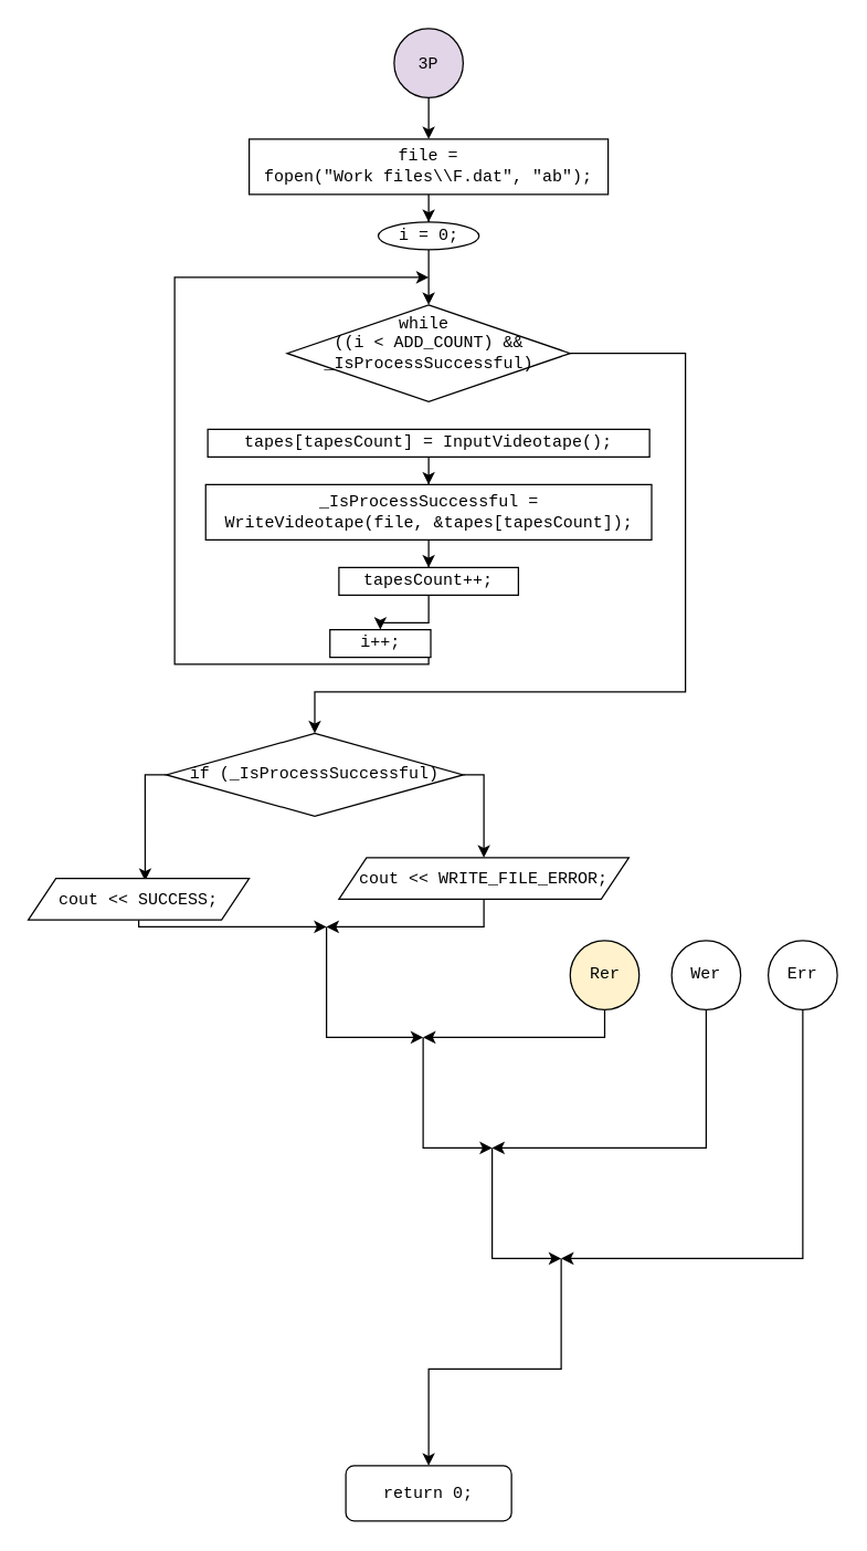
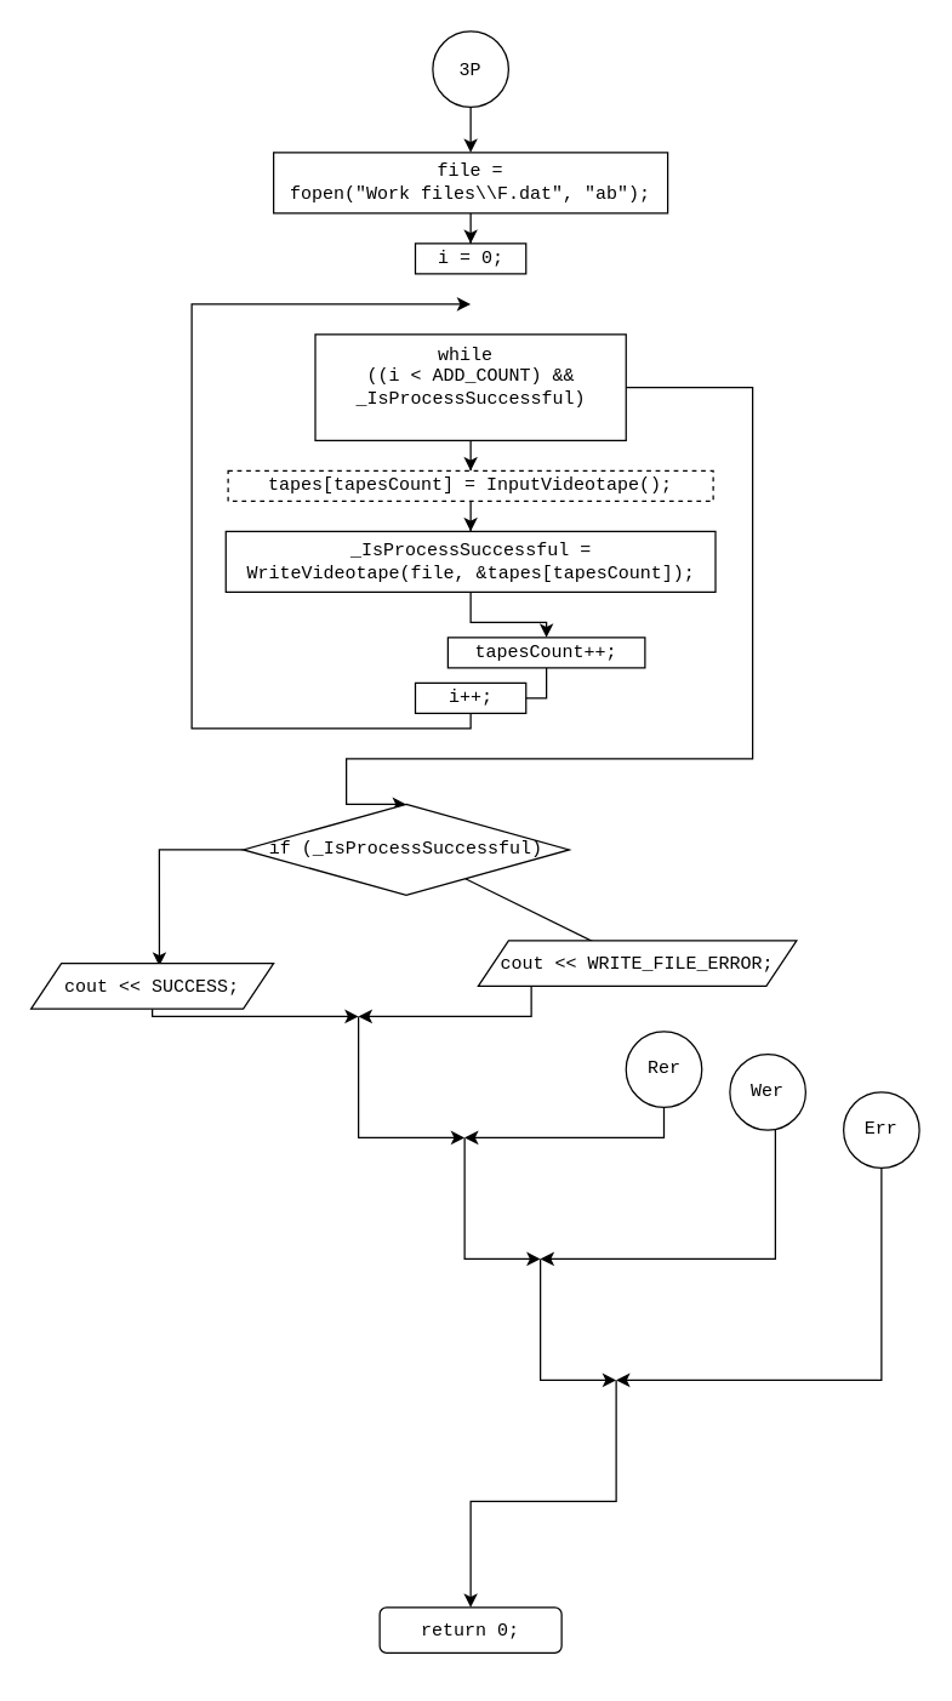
  <mxCell id="0" />
  <mxCell id="1" parent="0" />
  <mxCell id="2" style="edgeStyle=orthogonalEdgeStyle;rounded=0;orthogonalLoop=1;jettySize=auto;html=1;entryX=0.5;entryY=0;entryDx=0;entryDy=0;" edge="1" parent="1" source="3" target="5"><mxGeometry relative="1" as="geometry" /></mxCell>
- <mxCell id="3" value="&lt;font face=&quot;Courier New&quot;&gt;3P&lt;/font&gt;" style="ellipse;whiteSpace=wrap;html=1;aspect=fixed;fillColor=#e1d5e7;" vertex="1" parent="1"><mxGeometry x="285" y="20" width="50" height="50" as="geometry" /></mxCell>
+ <mxCell id="3" value="&lt;font face=&quot;Courier New&quot;&gt;3P&lt;/font&gt;" style="ellipse;whiteSpace=wrap;html=1;aspect=fixed;" vertex="1" parent="1"><mxGeometry x="285" y="20" width="50" height="50" as="geometry" /></mxCell>
  <mxCell id="4" style="edgeStyle=orthogonalEdgeStyle;rounded=0;orthogonalLoop=1;jettySize=auto;html=1;entryX=0.5;entryY=0;entryDx=0;entryDy=0;" edge="1" parent="1" source="5" target="7"><mxGeometry relative="1" as="geometry" /></mxCell>
  <mxCell id="5" value="file = &lt;br&gt;fopen(&quot;Work files\\F.dat&quot;, &quot;ab&quot;);" style="rounded=0;whiteSpace=wrap;html=1;shadow=0;glass=0;sketch=0;strokeWidth=1;gradientColor=none;fontFamily=Courier New;align=center;" vertex="1" parent="1"><mxGeometry x="180" y="100" width="260" height="40" as="geometry" /></mxCell>
- <mxCell id="6" style="edgeStyle=orthogonalEdgeStyle;rounded=0;orthogonalLoop=1;jettySize=auto;html=1;entryX=0.5;entryY=0;entryDx=0;entryDy=0;" edge="1" parent="1" source="7" target="10"><mxGeometry relative="1" as="geometry" /></mxCell>
- <mxCell id="7" value="i = 0;" style="ellipse;whiteSpace=wrap;html=1;shadow=0;glass=0;sketch=0;strokeWidth=1;gradientColor=none;fontFamily=Courier New;align=center;" vertex="1" parent="1"><mxGeometry x="273.5" y="160" width="73" height="20" as="geometry" /></mxCell>
+ <mxCell id="7" value="i = 0;" style="rounded=0;whiteSpace=wrap;html=1;shadow=0;glass=0;sketch=0;strokeWidth=1;gradientColor=none;fontFamily=Courier New;align=center;" vertex="1" parent="1"><mxGeometry x="273.5" y="160" width="73" height="20" as="geometry" /></mxCell>
+ <mxCell id="8" style="edgeStyle=orthogonalEdgeStyle;rounded=0;orthogonalLoop=1;jettySize=auto;html=1;entryX=0.5;entryY=0;entryDx=0;entryDy=0;" edge="1" parent="1" source="10" target="12"><mxGeometry relative="1" as="geometry" /></mxCell>
  <mxCell id="9" style="edgeStyle=orthogonalEdgeStyle;rounded=0;orthogonalLoop=1;jettySize=auto;html=1;entryX=0.5;entryY=0;entryDx=0;entryDy=0;" edge="1" parent="1" source="10" target="21"><mxGeometry relative="1" as="geometry"><mxPoint x="226" y="530" as="targetPoint" /><Array as="points"><mxPoint x="496" y="255" /><mxPoint x="496" y="500" /><mxPoint x="228" y="500" /></Array></mxGeometry></mxCell>
- <mxCell id="10" value="&lt;div&gt;&lt;span&gt;while&amp;nbsp;&lt;/span&gt;&lt;/div&gt;((i &amp;lt; ADD_COUNT) &amp;amp;&amp;amp; _IsProcessSuccessful)&lt;br&gt;&lt;font color=&quot;#ffffff&quot;&gt;.&lt;/font&gt;&amp;nbsp; &amp;nbsp; &amp;nbsp; &amp;nbsp;" style="rhombus;whiteSpace=wrap;html=1;rounded=0;shadow=0;glass=0;sketch=0;strokeWidth=1;gradientColor=none;fontFamily=Courier New;align=center;" vertex="1" parent="1"><mxGeometry x="207.5" y="220" width="205" height="70" as="geometry" /></mxCell>
+ <mxCell id="10" value="&lt;div&gt;&lt;span&gt;while&amp;nbsp;&lt;/span&gt;&lt;/div&gt;((i &amp;lt; ADD_COUNT) &amp;amp;&amp;amp; _IsProcessSuccessful)&lt;br&gt;&lt;font color=&quot;#ffffff&quot;&gt;.&lt;/font&gt;&amp;nbsp; &amp;nbsp; &amp;nbsp; &amp;nbsp;" style="whiteSpace=wrap;html=1;shadow=0;glass=0;sketch=0;strokeWidth=1;gradientColor=none;fontFamily=Courier New;align=center;rounded=0;" vertex="1" parent="1"><mxGeometry x="207.5" y="220" width="205" height="70" as="geometry" /></mxCell>
  <mxCell id="11" style="edgeStyle=orthogonalEdgeStyle;rounded=0;orthogonalLoop=1;jettySize=auto;html=1;entryX=0.5;entryY=0;entryDx=0;entryDy=0;" edge="1" parent="1" source="12" target="14"><mxGeometry relative="1" as="geometry" /></mxCell>
- <mxCell id="12" value="tapes[tapesCount] = InputVideotape();" style="rounded=0;whiteSpace=wrap;html=1;shadow=0;glass=0;sketch=0;strokeWidth=1;gradientColor=none;fontFamily=Courier New;align=center;" vertex="1" parent="1"><mxGeometry x="150" y="310" width="320" height="20" as="geometry" /></mxCell>
+ <mxCell id="12" value="tapes[tapesCount] = InputVideotape();" style="rounded=0;whiteSpace=wrap;html=1;shadow=0;glass=0;sketch=0;strokeWidth=1;gradientColor=none;fontFamily=Courier New;align=center;dashed=1;" vertex="1" parent="1"><mxGeometry x="150" y="310" width="320" height="20" as="geometry" /></mxCell>
  <mxCell id="13" style="edgeStyle=orthogonalEdgeStyle;rounded=0;orthogonalLoop=1;jettySize=auto;html=1;entryX=0.5;entryY=0;entryDx=0;entryDy=0;" edge="1" parent="1" source="14" target="16"><mxGeometry relative="1" as="geometry" /></mxCell>
  <mxCell id="14" value="_IsProcessSuccessful = &lt;br&gt;WriteVideotape(file, &amp;amp;tapes[tapesCount]);" style="rounded=0;whiteSpace=wrap;html=1;shadow=0;glass=0;sketch=0;strokeWidth=1;gradientColor=none;fontFamily=Courier New;align=center;" vertex="1" parent="1"><mxGeometry x="148.5" y="350" width="323" height="40" as="geometry" /></mxCell>
  <mxCell id="15" style="edgeStyle=orthogonalEdgeStyle;rounded=0;orthogonalLoop=1;jettySize=auto;html=1;entryX=0.5;entryY=0;entryDx=0;entryDy=0;" edge="1" parent="1" source="16" target="18"><mxGeometry relative="1" as="geometry" /></mxCell>
- <mxCell id="16" value="tapesCount++;" style="rounded=0;whiteSpace=wrap;html=1;shadow=0;glass=0;sketch=0;strokeWidth=1;gradientColor=none;fontFamily=Courier New;align=center;" vertex="1" parent="1"><mxGeometry x="245" y="410" width="130" height="20" as="geometry" /></mxCell>
+ <mxCell id="16" value="tapesCount++;" style="rounded=0;whiteSpace=wrap;html=1;shadow=0;glass=0;sketch=0;strokeWidth=1;gradientColor=none;fontFamily=Courier New;align=center;" vertex="1" parent="1"><mxGeometry x="295" y="420" width="130" height="20" as="geometry" /></mxCell>
  <mxCell id="17" style="edgeStyle=orthogonalEdgeStyle;rounded=0;orthogonalLoop=1;jettySize=auto;html=1;" edge="1" parent="1" source="18"><mxGeometry relative="1" as="geometry"><mxPoint x="310" y="200" as="targetPoint" /><Array as="points"><mxPoint x="310" y="480" /><mxPoint x="126" y="480" /><mxPoint x="126" y="200" /></Array></mxGeometry></mxCell>
- <mxCell id="18" value="i++;" style="rounded=0;whiteSpace=wrap;html=1;shadow=0;glass=0;sketch=0;strokeWidth=1;gradientColor=none;fontFamily=Courier New;align=center;" vertex="1" parent="1"><mxGeometry x="238.5" y="455" width="73" height="20" as="geometry" /></mxCell>
+ <mxCell id="18" value="i++;" style="rounded=0;whiteSpace=wrap;html=1;shadow=0;glass=0;sketch=0;strokeWidth=1;gradientColor=none;fontFamily=Courier New;align=center;" vertex="1" parent="1"><mxGeometry x="273.5" y="450" width="73" height="20" as="geometry" /></mxCell>
  <mxCell id="19" style="edgeStyle=orthogonalEdgeStyle;rounded=0;orthogonalLoop=1;jettySize=auto;html=1;entryX=0.529;entryY=0.057;entryDx=0;entryDy=0;entryPerimeter=0;" edge="1" parent="1" source="21" target="23"><mxGeometry relative="1" as="geometry"><mxPoint x="96" y="620" as="targetPoint" /><Array as="points"><mxPoint x="105" y="560" /></Array></mxGeometry></mxCell>
  <mxCell id="20" style="edgeStyle=orthogonalEdgeStyle;rounded=0;orthogonalLoop=1;jettySize=auto;html=1;" edge="1" parent="1" source="21" target="25"><mxGeometry relative="1" as="geometry"><Array as="points"><mxPoint x="350" y="560" /></Array></mxGeometry></mxCell>
- <mxCell id="21" value="if (_IsProcessSuccessful)" style="rhombus;whiteSpace=wrap;html=1;rounded=0;shadow=0;glass=0;sketch=0;strokeWidth=1;gradientColor=none;fontFamily=Courier New;align=center;" vertex="1" parent="1"><mxGeometry x="120" y="530" width="215" height="60" as="geometry" /></mxCell>
+ <mxCell id="21" value="if (_IsProcessSuccessful)" style="rhombus;whiteSpace=wrap;html=1;rounded=0;shadow=0;glass=0;sketch=0;strokeWidth=1;gradientColor=none;fontFamily=Courier New;align=center;" vertex="1" parent="1"><mxGeometry x="160" y="530" width="215" height="60" as="geometry" /></mxCell>
  <mxCell id="22" style="edgeStyle=orthogonalEdgeStyle;rounded=0;orthogonalLoop=1;jettySize=auto;html=1;" edge="1" parent="1" source="23"><mxGeometry relative="1" as="geometry"><mxPoint x="236" y="670" as="targetPoint" /><Array as="points"><mxPoint x="100" y="670" /></Array></mxGeometry></mxCell>
  <mxCell id="23" value="&lt;font face=&quot;Courier New&quot;&gt;cout &amp;lt;&amp;lt; SUCCESS;&lt;/font&gt;" style="shape=parallelogram;perimeter=parallelogramPerimeter;whiteSpace=wrap;html=1;fixedSize=1;" vertex="1" parent="1"><mxGeometry x="20" y="635" width="160" height="30" as="geometry" /></mxCell>
  <mxCell id="24" style="edgeStyle=orthogonalEdgeStyle;rounded=0;orthogonalLoop=1;jettySize=auto;html=1;" edge="1" parent="1" source="25"><mxGeometry relative="1" as="geometry"><mxPoint x="236" y="670" as="targetPoint" /><Array as="points"><mxPoint x="350" y="670" /></Array></mxGeometry></mxCell>
- <mxCell id="25" value="&lt;font face=&quot;Courier New&quot;&gt;cout &amp;lt;&amp;lt; WRITE_FILE_ERROR;&lt;/font&gt;" style="shape=parallelogram;perimeter=parallelogramPerimeter;whiteSpace=wrap;html=1;fixedSize=1;" vertex="1" parent="1"><mxGeometry x="245" y="620" width="210" height="30" as="geometry" /></mxCell>
+ <mxCell id="25" value="&lt;font face=&quot;Courier New&quot;&gt;cout &amp;lt;&amp;lt; WRITE_FILE_ERROR;&lt;/font&gt;" style="shape=parallelogram;perimeter=parallelogramPerimeter;whiteSpace=wrap;html=1;fixedSize=1;" vertex="1" parent="1"><mxGeometry x="315" y="620" width="210" height="30" as="geometry" /></mxCell>
  <mxCell id="26" value="" style="endArrow=classic;html=1;edgeStyle=orthogonalEdgeStyle;arcSize=0;" edge="1" parent="1"><mxGeometry width="50" height="50" relative="1" as="geometry"><mxPoint x="236" y="670" as="sourcePoint" /><mxPoint x="306" y="750" as="targetPoint" /><Array as="points"><mxPoint x="236" y="750" /></Array></mxGeometry></mxCell>
  <mxCell id="27" style="edgeStyle=orthogonalEdgeStyle;rounded=0;orthogonalLoop=1;jettySize=auto;html=1;" edge="1" parent="1" source="28"><mxGeometry relative="1" as="geometry"><mxPoint x="306" y="750" as="targetPoint" /><Array as="points"><mxPoint x="437" y="750" /></Array></mxGeometry></mxCell>
- <mxCell id="28" value="Rer" style="ellipse;whiteSpace=wrap;html=1;aspect=fixed;fontFamily=Courier New;align=center;fillColor=#fff2cc;" vertex="1" parent="1"><mxGeometry x="412.5" y="680" width="50" height="50" as="geometry" /></mxCell>
+ <mxCell id="28" value="Rer" style="ellipse;whiteSpace=wrap;html=1;aspect=fixed;fontFamily=Courier New;align=center;" vertex="1" parent="1"><mxGeometry x="412.5" y="680" width="50" height="50" as="geometry" /></mxCell>
  <mxCell id="29" value="" style="endArrow=classic;html=1;edgeStyle=orthogonalEdgeStyle;arcSize=0;" edge="1" parent="1"><mxGeometry width="50" height="50" relative="1" as="geometry"><mxPoint x="306" y="750" as="sourcePoint" /><mxPoint x="356" y="830" as="targetPoint" /><Array as="points"><mxPoint x="306" y="830" /></Array></mxGeometry></mxCell>
  <mxCell id="30" style="edgeStyle=orthogonalEdgeStyle;rounded=0;orthogonalLoop=1;jettySize=auto;html=1;" edge="1" parent="1" source="31"><mxGeometry relative="1" as="geometry"><mxPoint x="356" y="830" as="targetPoint" /><Array as="points"><mxPoint x="511" y="830" /></Array></mxGeometry></mxCell>
- <mxCell id="31" value="Wer" style="ellipse;whiteSpace=wrap;html=1;aspect=fixed;rounded=0;shadow=0;glass=0;sketch=0;strokeWidth=1;gradientColor=none;fontFamily=Courier New;align=center;" vertex="1" parent="1"><mxGeometry x="486" y="680" width="50" height="50" as="geometry" /></mxCell>
+ <mxCell id="31" value="Wer" style="ellipse;whiteSpace=wrap;html=1;aspect=fixed;rounded=0;shadow=0;glass=0;sketch=0;strokeWidth=1;gradientColor=none;fontFamily=Courier New;align=center;" vertex="1" parent="1"><mxGeometry x="481" y="695" width="50" height="50" as="geometry" /></mxCell>
  <mxCell id="32" value="" style="endArrow=classic;html=1;edgeStyle=orthogonalEdgeStyle;arcSize=0;" edge="1" parent="1"><mxGeometry width="50" height="50" relative="1" as="geometry"><mxPoint x="356" y="830" as="sourcePoint" /><mxPoint x="406" y="910" as="targetPoint" /><Array as="points"><mxPoint x="356" y="910" /></Array></mxGeometry></mxCell>
  <mxCell id="33" style="edgeStyle=orthogonalEdgeStyle;rounded=0;orthogonalLoop=1;jettySize=auto;html=1;" edge="1" parent="1" source="34"><mxGeometry relative="1" as="geometry"><mxPoint x="406" y="910" as="targetPoint" /><Array as="points"><mxPoint x="581" y="910" /></Array></mxGeometry></mxCell>
- <mxCell id="34" value="Err" style="ellipse;whiteSpace=wrap;html=1;aspect=fixed;rounded=0;shadow=0;glass=0;sketch=0;strokeWidth=1;gradientColor=none;fontFamily=Courier New;align=center;" vertex="1" parent="1"><mxGeometry x="556" y="680" width="50" height="50" as="geometry" /></mxCell>
+ <mxCell id="34" value="Err" style="ellipse;whiteSpace=wrap;html=1;aspect=fixed;rounded=0;shadow=0;glass=0;sketch=0;strokeWidth=1;gradientColor=none;fontFamily=Courier New;align=center;" vertex="1" parent="1"><mxGeometry x="556" y="720" width="50" height="50" as="geometry" /></mxCell>
  <mxCell id="35" value="" style="endArrow=classic;html=1;edgeStyle=orthogonalEdgeStyle;arcSize=0;entryX=0.5;entryY=0;entryDx=0;entryDy=0;" edge="1" parent="1" target="36"><mxGeometry width="50" height="50" relative="1" as="geometry"><mxPoint x="406" y="910" as="sourcePoint" /><mxPoint x="306" y="1030" as="targetPoint" /><Array as="points"><mxPoint x="406" y="990" /><mxPoint x="310" y="990" /></Array></mxGeometry></mxCell>
- <mxCell id="36" value="&lt;font face=&quot;Courier New&quot;&gt;return 0;&lt;/font&gt;" style="rounded=1;whiteSpace=wrap;html=1;" vertex="1" parent="1"><mxGeometry x="250" y="1060" width="120" height="40" as="geometry" /></mxCell>
+ <mxCell id="36" value="&lt;font face=&quot;Courier New&quot;&gt;return 0;&lt;/font&gt;" style="rounded=1;whiteSpace=wrap;html=1;" vertex="1" parent="1"><mxGeometry x="250" y="1060" width="120" height="30" as="geometry" /></mxCell>
